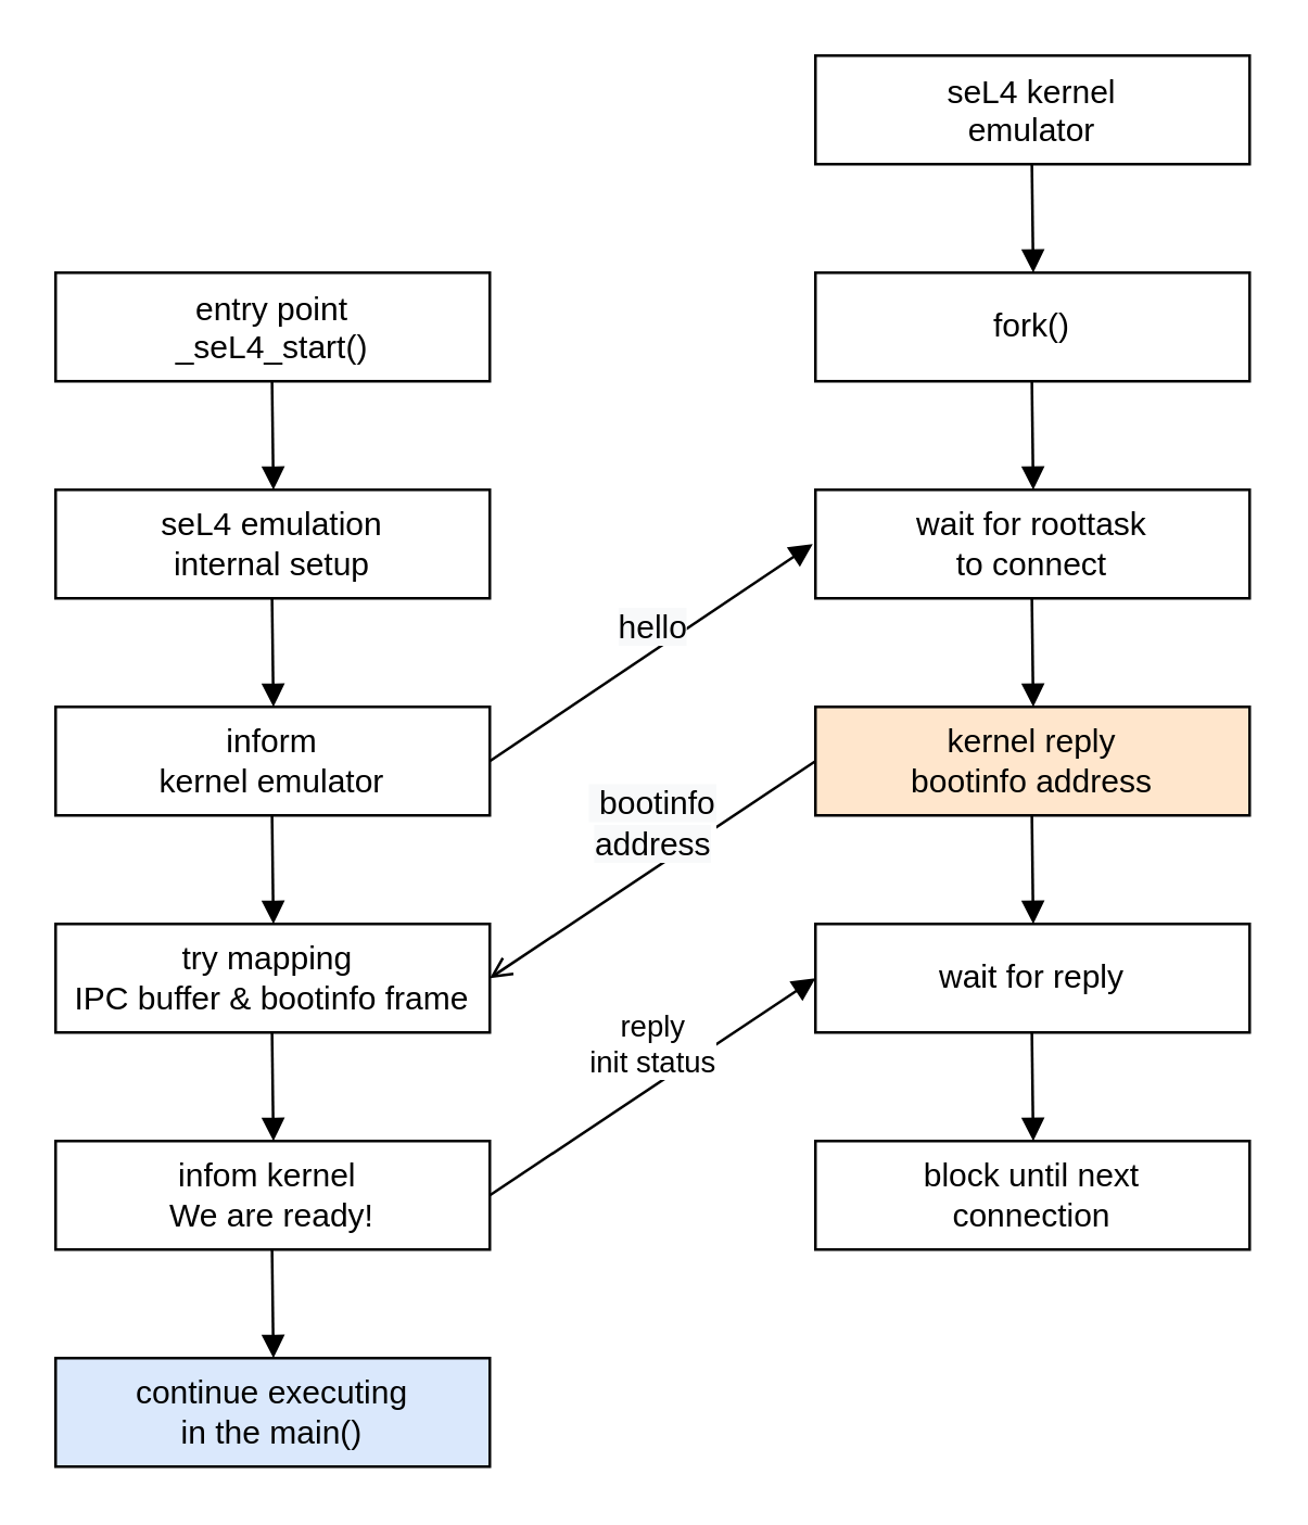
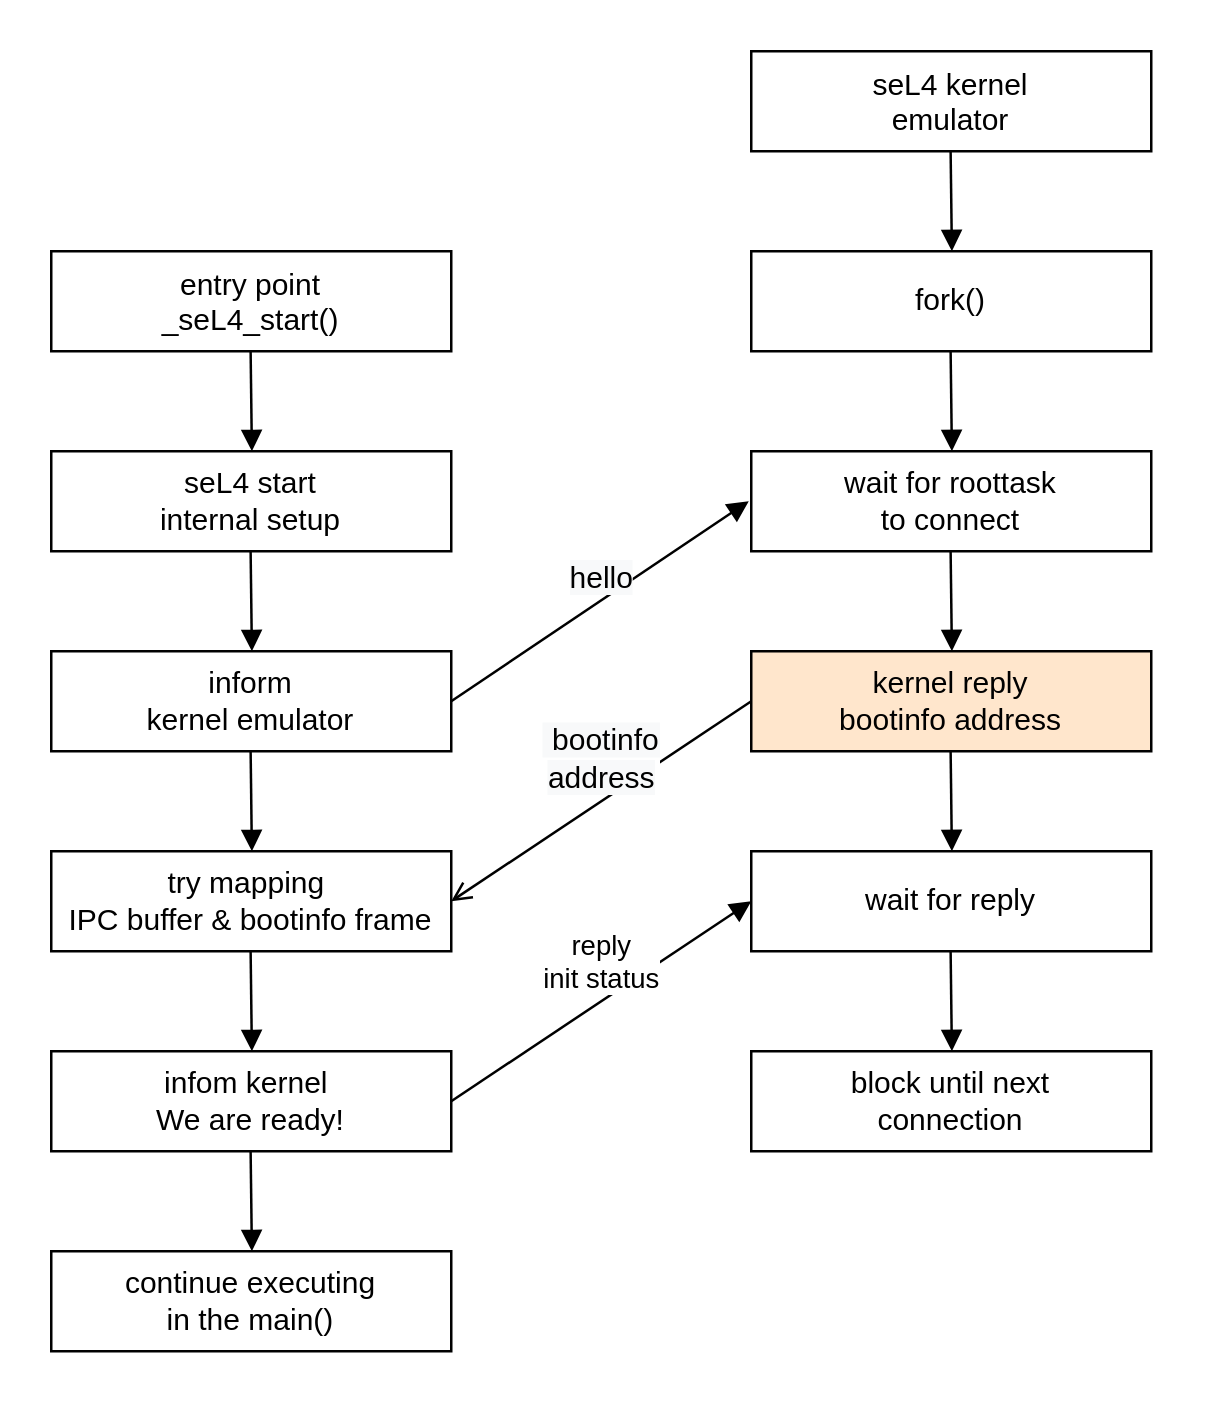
  <mxCell id="0" />
  <mxCell id="1" parent="0" />
  <mxCell id="2" value="entry point&#10;_seL4_start()" style="shape=umlLifeline;perimeter=lifelinePerimeter;container=1;collapsible=0;recursiveResize=0;rounded=0;shadow=0;strokeWidth=1;size=40;" parent="1" vertex="1"><mxGeometry x="20" y="100" width="160" height="40" as="geometry" /></mxCell>
  <mxCell id="3" value="inform &lt;br&gt;kernel emulator" style="rounded=0;whiteSpace=wrap;html=1;" parent="2" vertex="1"><mxGeometry y="160" width="160" height="40" as="geometry" /></mxCell>
  <mxCell id="4" value="seL4 kernel &#10;emulator" style="shape=umlLifeline;perimeter=lifelinePerimeter;container=1;collapsible=0;recursiveResize=0;rounded=0;shadow=0;strokeWidth=1;" parent="1" vertex="1"><mxGeometry x="300" y="20" width="160" height="40" as="geometry" /></mxCell>
- <mxCell id="5" value="seL4 emulation&lt;br&gt;internal setup" style="rounded=0;whiteSpace=wrap;html=1;" parent="1" vertex="1"><mxGeometry x="20" y="180" width="160" height="40" as="geometry" /></mxCell>
+ <mxCell id="5" value="seL4 start&lt;br&gt;internal setup" style="rounded=0;whiteSpace=wrap;html=1;" parent="1" vertex="1"><mxGeometry x="20" y="180" width="160" height="40" as="geometry" /></mxCell>
  <mxCell id="6" value="fork()" style="rounded=0;whiteSpace=wrap;html=1;" parent="1" vertex="1"><mxGeometry x="300" y="100" width="160" height="40" as="geometry" /></mxCell>
  <mxCell id="7" value="wait for reply" style="rounded=0;whiteSpace=wrap;html=1;" parent="1" vertex="1"><mxGeometry x="300" y="340" width="160" height="40" as="geometry" /></mxCell>
  <mxCell id="8" value="wait for roottask &lt;br&gt;to connect" style="rounded=0;whiteSpace=wrap;html=1;" parent="1" vertex="1"><mxGeometry x="300" y="180" width="160" height="40" as="geometry" /></mxCell>
  <mxCell id="9" value="block until next &lt;br&gt;connection" style="rounded=0;whiteSpace=wrap;html=1;" parent="1" vertex="1"><mxGeometry x="300" y="420" width="160" height="40" as="geometry" /></mxCell>
  <mxCell id="10" value="kernel reply&lt;br&gt;&amp;nbsp;bootinfo address&amp;nbsp;" style="rounded=0;whiteSpace=wrap;html=1;fillColor=#ffe6cc;" parent="1" vertex="1"><mxGeometry x="300" y="260" width="160" height="40" as="geometry" /></mxCell>
  <mxCell id="11" value="try mapping&amp;nbsp;&lt;br&gt;IPC buffer &amp;amp; bootinfo frame" style="rounded=0;whiteSpace=wrap;html=1;" parent="1" vertex="1"><mxGeometry x="20" y="340" width="160" height="40" as="geometry" /></mxCell>
  <mxCell id="12" value="infom kernel&amp;nbsp;&lt;br&gt;We are ready!" style="rounded=0;whiteSpace=wrap;html=1;" parent="1" vertex="1"><mxGeometry x="20" y="420" width="160" height="40" as="geometry" /></mxCell>
- <mxCell id="13" value="continue executing&lt;br&gt;in the main()" style="rounded=0;whiteSpace=wrap;html=1;fillColor=#dae8fc;" parent="1" vertex="1"><mxGeometry x="20" y="500" width="160" height="40" as="geometry" /></mxCell>
+ <mxCell id="13" value="continue executing&lt;br&gt;in the main()" style="rounded=0;whiteSpace=wrap;html=1;" parent="1" vertex="1"><mxGeometry x="20" y="500" width="160" height="40" as="geometry" /></mxCell>
  <mxCell id="14" value="reply &lt;br&gt;init status" style="html=1;verticalAlign=bottom;endArrow=block;entryX=0;entryY=0.5;entryDx=0;entryDy=0;" parent="1" target="7" edge="1"><mxGeometry width="80" relative="1" as="geometry"><mxPoint x="180" y="440" as="sourcePoint" /><mxPoint x="260" y="440" as="targetPoint" /></mxGeometry></mxCell>
  <mxCell id="15" value="&lt;span style=&quot;font-size: 12px ; background-color: rgb(248 , 249 , 250)&quot;&gt;&amp;nbsp;bootinfo &lt;br&gt;address&lt;/span&gt;" style="html=1;verticalAlign=bottom;endArrow=open;exitX=0;exitY=0.5;exitDx=0;exitDy=0;entryX=1;entryY=0.5;entryDx=0;entryDy=0;" parent="1" source="10" target="11" edge="1"><mxGeometry width="80" relative="1" as="geometry"><mxPoint x="540" y="270" as="sourcePoint" /><mxPoint x="620" y="270" as="targetPoint" /></mxGeometry></mxCell>
  <mxCell id="16" value="&lt;span style=&quot;font-size: 12px ; background-color: rgb(248 , 249 , 250)&quot;&gt;hello&lt;/span&gt;" style="html=1;verticalAlign=bottom;endArrow=block;exitX=0;exitY=0.5;exitDx=0;exitDy=0;" parent="1" edge="1"><mxGeometry width="80" relative="1" as="geometry"><mxPoint x="180" y="280" as="sourcePoint" /><mxPoint x="299" y="200" as="targetPoint" /></mxGeometry></mxCell>
  <mxCell id="17" value="" style="html=1;verticalAlign=bottom;endArrow=block;exitX=0.5;exitY=1;exitDx=0;exitDy=0;exitPerimeter=0;" parent="1" edge="1"><mxGeometry x="0.004" width="80" relative="1" as="geometry"><mxPoint x="99.75" y="140" as="sourcePoint" /><mxPoint x="100.25" y="180" as="targetPoint" /><mxPoint as="offset" /></mxGeometry></mxCell>
  <mxCell id="18" value="" style="html=1;verticalAlign=bottom;endArrow=block;exitX=0.5;exitY=1;exitDx=0;exitDy=0;exitPerimeter=0;" parent="1" edge="1"><mxGeometry x="0.004" width="80" relative="1" as="geometry"><mxPoint x="99.75" y="220" as="sourcePoint" /><mxPoint x="100.25" y="260" as="targetPoint" /><mxPoint as="offset" /></mxGeometry></mxCell>
  <mxCell id="19" value="" style="html=1;verticalAlign=bottom;endArrow=block;exitX=0.5;exitY=1;exitDx=0;exitDy=0;exitPerimeter=0;" parent="1" edge="1"><mxGeometry x="0.004" width="80" relative="1" as="geometry"><mxPoint x="99.75" y="300" as="sourcePoint" /><mxPoint x="100.25" y="340" as="targetPoint" /><mxPoint as="offset" /></mxGeometry></mxCell>
  <mxCell id="20" value="" style="html=1;verticalAlign=bottom;endArrow=block;exitX=0.5;exitY=1;exitDx=0;exitDy=0;exitPerimeter=0;" parent="1" edge="1"><mxGeometry x="0.004" width="80" relative="1" as="geometry"><mxPoint x="99.75" y="380" as="sourcePoint" /><mxPoint x="100.25" y="420" as="targetPoint" /><mxPoint as="offset" /></mxGeometry></mxCell>
  <mxCell id="21" value="" style="html=1;verticalAlign=bottom;endArrow=block;exitX=0.5;exitY=1;exitDx=0;exitDy=0;exitPerimeter=0;" parent="1" edge="1"><mxGeometry x="0.004" width="80" relative="1" as="geometry"><mxPoint x="379.75" y="60" as="sourcePoint" /><mxPoint x="380.25" y="100" as="targetPoint" /><mxPoint as="offset" /></mxGeometry></mxCell>
  <mxCell id="22" value="" style="html=1;verticalAlign=bottom;endArrow=block;exitX=0.5;exitY=1;exitDx=0;exitDy=0;exitPerimeter=0;" parent="1" edge="1"><mxGeometry x="0.004" width="80" relative="1" as="geometry"><mxPoint x="379.75" y="140" as="sourcePoint" /><mxPoint x="380.25" y="180" as="targetPoint" /><mxPoint as="offset" /></mxGeometry></mxCell>
  <mxCell id="23" value="" style="html=1;verticalAlign=bottom;endArrow=block;exitX=0.5;exitY=1;exitDx=0;exitDy=0;exitPerimeter=0;" parent="1" edge="1"><mxGeometry x="0.004" width="80" relative="1" as="geometry"><mxPoint x="379.75" y="220" as="sourcePoint" /><mxPoint x="380.25" y="260" as="targetPoint" /><mxPoint as="offset" /></mxGeometry></mxCell>
  <mxCell id="24" value="" style="html=1;verticalAlign=bottom;endArrow=block;exitX=0.5;exitY=1;exitDx=0;exitDy=0;exitPerimeter=0;" parent="1" edge="1"><mxGeometry x="0.004" width="80" relative="1" as="geometry"><mxPoint x="379.75" y="300" as="sourcePoint" /><mxPoint x="380.25" y="340" as="targetPoint" /><mxPoint as="offset" /></mxGeometry></mxCell>
  <mxCell id="25" value="" style="html=1;verticalAlign=bottom;endArrow=block;exitX=0.5;exitY=1;exitDx=0;exitDy=0;exitPerimeter=0;" parent="1" edge="1"><mxGeometry x="0.004" width="80" relative="1" as="geometry"><mxPoint x="379.75" y="380" as="sourcePoint" /><mxPoint x="380.25" y="420" as="targetPoint" /><mxPoint as="offset" /></mxGeometry></mxCell>
  <mxCell id="26" value="" style="html=1;verticalAlign=bottom;endArrow=block;exitX=0.5;exitY=1;exitDx=0;exitDy=0;exitPerimeter=0;" parent="1" edge="1"><mxGeometry x="0.004" width="80" relative="1" as="geometry"><mxPoint x="99.75" y="460" as="sourcePoint" /><mxPoint x="100.25" y="500" as="targetPoint" /><mxPoint as="offset" /></mxGeometry></mxCell>
